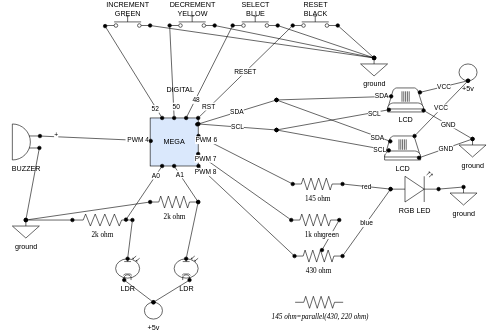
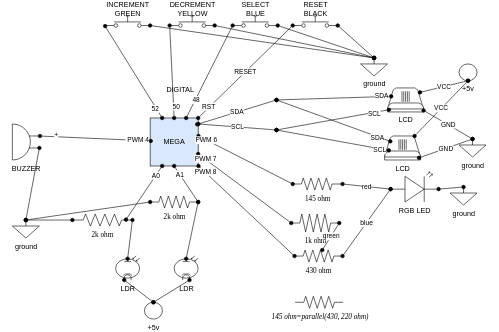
  <mxCell id="0" />
  <mxCell id="1" parent="0" />
  <mxCell id="2" value="MEGA" style="whiteSpace=wrap;html=1;aspect=fixed;fillColor=#dae8fc;" parent="1" vertex="1"><mxGeometry x="249.5" y="190" width="80" height="80" as="geometry" /></mxCell>
  <mxCell id="3" value="" style="rounded=0;orthogonalLoop=1;jettySize=auto;html=1;startArrow=oval;startFill=1;endArrow=oval;endFill=1;exitX=0;exitY=0.8;exitDx=0;exitDy=0;entryX=0.25;entryY=0;entryDx=0;entryDy=0;" parent="1" target="2" edge="1"><mxGeometry x="0.05" y="-5" relative="1" as="geometry"><mxPoint x="174.5" y="37" as="sourcePoint" /><mxPoint x="270" y="170" as="targetPoint" /><mxPoint as="offset" /></mxGeometry></mxCell>
  <mxCell id="4" value="52" style="edgeLabel;html=1;align=center;verticalAlign=middle;resizable=0;points=[];" parent="3" vertex="1" connectable="0"><mxGeometry x="0.785" y="-2" relative="1" as="geometry"><mxPoint as="offset" /></mxGeometry></mxCell>
  <mxCell id="5" value="INCREMENT&lt;div&gt;GREEN&lt;br&gt;&lt;div&gt;&lt;br&gt;&lt;/div&gt;&lt;div&gt;&lt;br&gt;&lt;/div&gt;&lt;div&gt;&lt;br&gt;&lt;/div&gt;&lt;/div&gt;" style="html=1;shape=mxgraph.electrical.electro-mechanical.pushbutton;aspect=fixed;elSwitchState=off;" parent="1" vertex="1"><mxGeometry x="174.5" y="20" width="75" height="20" as="geometry" /></mxCell>
  <mxCell id="6" value="DECREMENT&lt;div&gt;YELLOW&lt;br&gt;&lt;div&gt;&lt;br&gt;&lt;/div&gt;&lt;div&gt;&lt;br&gt;&lt;/div&gt;&lt;div&gt;&lt;br&gt;&lt;/div&gt;&lt;/div&gt;" style="html=1;shape=mxgraph.electrical.electro-mechanical.pushbutton;aspect=fixed;elSwitchState=off;" parent="1" vertex="1"><mxGeometry x="282" y="20" width="75" height="20" as="geometry" /></mxCell>
  <mxCell id="7" value="SELECT&lt;div&gt;BLUE&lt;/div&gt;&lt;div&gt;&lt;br&gt;&lt;/div&gt;&lt;div&gt;&lt;br&gt;&lt;/div&gt;&lt;div&gt;&lt;br&gt;&lt;/div&gt;" style="html=1;shape=mxgraph.electrical.electro-mechanical.pushbutton;aspect=fixed;elSwitchState=off;" parent="1" vertex="1"><mxGeometry x="387" y="20" width="75" height="20" as="geometry" /></mxCell>
  <mxCell id="8" value="RESET&lt;div&gt;BLACK&lt;/div&gt;&lt;div&gt;&lt;br&gt;&lt;/div&gt;&lt;div&gt;&lt;br&gt;&lt;/div&gt;&lt;div&gt;&lt;br&gt;&lt;/div&gt;" style="html=1;shape=mxgraph.electrical.electro-mechanical.pushbutton;aspect=fixed;elSwitchState=off;" parent="1" vertex="1"><mxGeometry x="487" y="20" width="75" height="20" as="geometry" /></mxCell>
  <mxCell id="9" value="LCD" style="verticalLabelPosition=bottom;html=1;verticalAlign=top;align=center;shape=mxgraph.floorplan.crt_tv;" parent="1" vertex="1"><mxGeometry x="640" y="220" width="60" height="40" as="geometry" /></mxCell>
  <mxCell id="10" value="LCD" style="verticalLabelPosition=bottom;html=1;verticalAlign=top;align=center;shape=mxgraph.floorplan.crt_tv;" parent="1" vertex="1"><mxGeometry x="645" y="140" width="60" height="40" as="geometry" /></mxCell>
  <mxCell id="11" style="rounded=0;orthogonalLoop=1;jettySize=auto;html=1;exitX=1;exitY=0.8;exitDx=0;exitDy=0;entryX=0.5;entryY=0;entryDx=0;entryDy=0;entryPerimeter=0;startArrow=oval;startFill=1;endArrow=oval;endFill=1;" parent="1" source="5" target="12" edge="1"><mxGeometry relative="1" as="geometry" /></mxCell>
  <mxCell id="12" value="ground" style="pointerEvents=1;verticalLabelPosition=bottom;shadow=0;dashed=0;align=center;html=1;verticalAlign=top;shape=mxgraph.electrical.signal_sources.signal_ground;" parent="1" vertex="1"><mxGeometry x="600" y="90" width="45" height="30" as="geometry" /></mxCell>
  <mxCell id="13" style="rounded=0;orthogonalLoop=1;jettySize=auto;html=1;exitX=1;exitY=0.8;exitDx=0;exitDy=0;entryX=0.5;entryY=0;entryDx=0;entryDy=0;entryPerimeter=0;startArrow=oval;startFill=1;endArrow=oval;endFill=1;" parent="1" source="6" target="12" edge="1"><mxGeometry relative="1" as="geometry" /></mxCell>
  <mxCell id="14" style="rounded=0;orthogonalLoop=1;jettySize=auto;html=1;entryX=0.5;entryY=0;entryDx=0;entryDy=0;entryPerimeter=0;exitX=1;exitY=0.8;exitDx=0;exitDy=0;startArrow=oval;startFill=1;endArrow=oval;endFill=1;" parent="1" source="7" target="12" edge="1"><mxGeometry relative="1" as="geometry"><mxPoint x="410" y="50" as="sourcePoint" /></mxGeometry></mxCell>
  <mxCell id="15" style="rounded=0;orthogonalLoop=1;jettySize=auto;html=1;entryX=0.5;entryY=0;entryDx=0;entryDy=0;entryPerimeter=0;exitX=1;exitY=0.8;exitDx=0;exitDy=0;endArrow=oval;endFill=1;startArrow=oval;startFill=1;" parent="1" source="8" target="12" edge="1"><mxGeometry relative="1" as="geometry"><mxPoint x="503" y="40" as="sourcePoint" /></mxGeometry></mxCell>
  <mxCell id="16" value="" style="rounded=0;orthogonalLoop=1;jettySize=auto;html=1;startArrow=oval;startFill=1;endArrow=oval;endFill=1;exitX=0;exitY=0.8;exitDx=0;exitDy=0;entryX=0.5;entryY=0;entryDx=0;entryDy=0;" parent="1" source="6" target="2" edge="1"><mxGeometry relative="1" as="geometry"><mxPoint x="185" y="46" as="sourcePoint" /><mxPoint x="120" y="180" as="targetPoint" /></mxGeometry></mxCell>
  <mxCell id="17" value="50" style="edgeLabel;html=1;align=center;verticalAlign=middle;resizable=0;points=[];" parent="16" vertex="1" connectable="0"><mxGeometry x="0.751" y="4" relative="1" as="geometry"><mxPoint as="offset" /></mxGeometry></mxCell>
  <mxCell id="18" value="" style="rounded=0;orthogonalLoop=1;jettySize=auto;html=1;startArrow=oval;startFill=1;endArrow=oval;endFill=1;exitX=0;exitY=0.8;exitDx=0;exitDy=0;entryX=0.75;entryY=0;entryDx=0;entryDy=0;" parent="1" source="7" target="2" edge="1"><mxGeometry relative="1" as="geometry"><mxPoint x="292" y="46" as="sourcePoint" /><mxPoint x="140" y="190" as="targetPoint" /><Array as="points" /></mxGeometry></mxCell>
  <mxCell id="19" value="48" style="edgeLabel;html=1;align=center;verticalAlign=middle;resizable=0;points=[];" parent="18" vertex="1" connectable="0"><mxGeometry x="0.6" y="1" relative="1" as="geometry"><mxPoint as="offset" /></mxGeometry></mxCell>
  <mxCell id="20" value="RESET" style="rounded=0;orthogonalLoop=1;jettySize=auto;html=1;startArrow=oval;startFill=1;endArrow=oval;endFill=1;exitX=0;exitY=0.8;exitDx=0;exitDy=0;entryX=1;entryY=0;entryDx=0;entryDy=0;" parent="1" source="8" target="2" edge="1"><mxGeometry relative="1" as="geometry"><mxPoint x="397" y="46" as="sourcePoint" /><mxPoint x="140" y="200" as="targetPoint" /></mxGeometry></mxCell>
  <mxCell id="21" value="RST" style="edgeLabel;html=1;align=center;verticalAlign=middle;resizable=0;points=[];" vertex="1" connectable="0" parent="20"><mxGeometry x="0.757" y="-2" relative="1" as="geometry"><mxPoint as="offset" /></mxGeometry></mxCell>
  <mxCell id="22" value="BUZZER" style="pointerEvents=1;verticalLabelPosition=bottom;shadow=0;dashed=0;align=center;html=1;verticalAlign=top;shape=mxgraph.electrical.electro-mechanical.buzzer;" parent="1" vertex="1"><mxGeometry x="20" y="200" width="45" height="60" as="geometry" /></mxCell>
  <mxCell id="23" value="ground" style="pointerEvents=1;verticalLabelPosition=bottom;shadow=0;dashed=0;align=center;html=1;verticalAlign=top;shape=mxgraph.electrical.signal_sources.signal_ground;" parent="1" vertex="1"><mxGeometry x="20" y="360" width="45" height="30" as="geometry" /></mxCell>
  <mxCell id="24" value="" style="rounded=0;orthogonalLoop=1;jettySize=auto;html=1;entryX=0.5;entryY=0;entryDx=0;entryDy=0;startArrow=oval;startFill=1;endArrow=oval;endFill=1;exitX=1;exitY=0.665;exitDx=0;exitDy=0;exitPerimeter=0;entryPerimeter=0;" parent="1" source="22" target="23" edge="1"><mxGeometry x="-0.007" relative="1" as="geometry"><mxPoint x="184.5" y="47" as="sourcePoint" /><mxPoint x="180" y="191" as="targetPoint" /><mxPoint as="offset" /></mxGeometry></mxCell>
  <mxCell id="25" value="" style="rounded=0;orthogonalLoop=1;jettySize=auto;html=1;startArrow=oval;startFill=1;endArrow=oval;endFill=1;exitX=1;exitY=0.335;exitDx=0;exitDy=0;exitPerimeter=0;" parent="1" edge="1"><mxGeometry x="-0.007" relative="1" as="geometry"><mxPoint x="66" y="220.1" as="sourcePoint" /><mxPoint x="250.5" y="228.236" as="targetPoint" /><mxPoint as="offset" /></mxGeometry></mxCell>
  <mxCell id="26" value="+" style="edgeLabel;html=1;align=center;verticalAlign=middle;resizable=0;points=[];" parent="25" vertex="1" connectable="0"><mxGeometry x="-0.715" y="4" relative="1" as="geometry"><mxPoint as="offset" /></mxGeometry></mxCell>
  <mxCell id="27" value="&amp;nbsp;PWM 4" style="edgeLabel;html=1;align=center;verticalAlign=middle;resizable=0;points=[];" parent="25" vertex="1" connectable="0"><mxGeometry x="0.779" y="1" relative="1" as="geometry"><mxPoint x="-2" as="offset" /></mxGeometry></mxCell>
  <mxCell id="28" value="LDR" style="verticalLabelPosition=bottom;shadow=0;dashed=0;align=center;html=1;verticalAlign=top;shape=mxgraph.electrical.thermionic_devices.photocell;" parent="1" vertex="1"><mxGeometry x="192" y="420" width="40" height="40" as="geometry" /></mxCell>
  <mxCell id="29" value="LDR" style="verticalLabelPosition=bottom;shadow=0;dashed=0;align=center;html=1;verticalAlign=top;shape=mxgraph.electrical.thermionic_devices.photocell;" parent="1" vertex="1"><mxGeometry x="289.5" y="420" width="40" height="40" as="geometry" /></mxCell>
  <mxCell id="30" value="+5v" style="verticalLabelPosition=bottom;shadow=0;dashed=0;align=center;html=1;verticalAlign=top;strokeWidth=1;shape=ellipse;perimeter=ellipsePerimeter;" parent="1" vertex="1"><mxGeometry x="240" y="497" width="30" height="28" as="geometry" /></mxCell>
  <mxCell id="31" value="" style="rounded=0;orthogonalLoop=1;jettySize=auto;html=1;entryX=0.5;entryY=0;entryDx=0;entryDy=0;startArrow=oval;startFill=1;endArrow=oval;endFill=1;exitX=0.64;exitY=1;exitDx=0;exitDy=0;exitPerimeter=0;" parent="1" source="29" target="30" edge="1"><mxGeometry x="-0.007" relative="1" as="geometry"><mxPoint x="104.5" y="332" as="sourcePoint" /><mxPoint x="102.5" y="372" as="targetPoint" /><mxPoint as="offset" /></mxGeometry></mxCell>
  <mxCell id="32" value="" style="rounded=0;orthogonalLoop=1;jettySize=auto;html=1;entryX=0.5;entryY=0;entryDx=0;entryDy=0;startArrow=oval;startFill=1;endArrow=oval;endFill=1;exitX=0.36;exitY=1;exitDx=0;exitDy=0;exitPerimeter=0;" parent="1" source="28" target="30" edge="1"><mxGeometry x="-0.007" relative="1" as="geometry"><mxPoint x="299.5" y="422" as="sourcePoint" /><mxPoint x="324.5" y="472" as="targetPoint" /><mxPoint as="offset" /></mxGeometry></mxCell>
  <mxCell id="33" value="2k ohm" style="verticalLabelPosition=bottom;shadow=0;dashed=0;align=center;html=1;verticalAlign=top;strokeWidth=1;shape=mxgraph.electrical.resistors.resistor_2;rounded=1;comic=0;labelBackgroundColor=none;fontFamily=Verdana;fontSize=12;" parent="1" vertex="1"><mxGeometry x="249.5" y="320" width="80" height="20" as="geometry" /></mxCell>
  <mxCell id="34" value="" style="rounded=0;orthogonalLoop=1;jettySize=auto;html=1;entryX=0;entryY=0.5;entryDx=0;entryDy=0;startArrow=oval;startFill=1;endArrow=oval;endFill=1;exitX=0.5;exitY=0;exitDx=0;exitDy=0;exitPerimeter=0;entryPerimeter=0;jumpStyle=none;" parent="1" source="23" target="33" edge="1"><mxGeometry x="-0.007" relative="1" as="geometry"><mxPoint x="300" y="422" as="sourcePoint" /><mxPoint x="325" y="472" as="targetPoint" /><mxPoint as="offset" /></mxGeometry></mxCell>
  <mxCell id="35" value="red" style="rounded=0;orthogonalLoop=1;jettySize=auto;html=1;entryX=0;entryY=0.57;entryDx=0;entryDy=0;startArrow=oval;startFill=1;endArrow=oval;endFill=1;entryPerimeter=0;" parent="1" target="46" edge="1"><mxGeometry x="-0.007" relative="1" as="geometry"><mxPoint x="570" y="300" as="sourcePoint" /><mxPoint x="662.5" y="430" as="targetPoint" /><mxPoint as="offset" /></mxGeometry></mxCell>
  <mxCell id="36" value="" style="rounded=0;orthogonalLoop=1;jettySize=auto;html=1;entryX=0;entryY=0.5;entryDx=0;entryDy=0;startArrow=oval;startFill=1;endArrow=oval;endFill=1;entryPerimeter=0;" parent="1" target="49" edge="1"><mxGeometry x="-0.007" relative="1" as="geometry"><mxPoint x="330" y="220" as="sourcePoint" /><mxPoint x="441" y="315" as="targetPoint" /><mxPoint as="offset" /></mxGeometry></mxCell>
  <mxCell id="37" value="PWM 6" style="edgeLabel;html=1;align=center;verticalAlign=middle;resizable=0;points=[];" parent="36" vertex="1" connectable="0"><mxGeometry x="-0.798" y="2" relative="1" as="geometry"><mxPoint x="-4" as="offset" /></mxGeometry></mxCell>
  <mxCell id="38" value="" style="rounded=0;orthogonalLoop=1;jettySize=auto;html=1;startArrow=oval;startFill=1;endArrow=oval;endFill=1;entryX=0.893;entryY=0.467;entryDx=0;entryDy=0;entryPerimeter=0;exitX=0.25;exitY=1;exitDx=0;exitDy=0;" parent="1" source="2" target="45" edge="1"><mxGeometry x="-0.001" relative="1" as="geometry"><mxPoint x="250" y="260" as="sourcePoint" /><mxPoint x="210" y="310" as="targetPoint" /><mxPoint as="offset" /></mxGeometry></mxCell>
  <mxCell id="39" value="A0" style="edgeLabel;html=1;align=center;verticalAlign=middle;resizable=0;points=[];" parent="38" vertex="1" connectable="0"><mxGeometry x="-0.649" relative="1" as="geometry"><mxPoint as="offset" /></mxGeometry></mxCell>
  <mxCell id="40" value="" style="rounded=0;orthogonalLoop=1;jettySize=auto;html=1;entryX=1;entryY=0.5;entryDx=0;entryDy=0;startArrow=oval;startFill=1;endArrow=oval;endFill=1;exitX=0.5;exitY=1;exitDx=0;exitDy=0;entryPerimeter=0;" parent="1" source="2" target="33" edge="1"><mxGeometry x="-0.002" relative="1" as="geometry"><mxPoint x="110" y="436" as="sourcePoint" /><mxPoint x="135" y="486" as="targetPoint" /><Array as="points" /><mxPoint as="offset" /></mxGeometry></mxCell>
  <mxCell id="41" value="A1" style="edgeLabel;html=1;align=center;verticalAlign=middle;resizable=0;points=[];" parent="40" vertex="1" connectable="0"><mxGeometry x="-0.518" y="1" relative="1" as="geometry"><mxPoint x="-1" as="offset" /></mxGeometry></mxCell>
  <mxCell id="42" value="" style="rounded=0;orthogonalLoop=1;jettySize=auto;html=1;entryX=0.5;entryY=0.11;entryDx=0;entryDy=0;startArrow=oval;startFill=1;endArrow=oval;endFill=1;exitX=1;exitY=0.5;exitDx=0;exitDy=0;exitPerimeter=0;entryPerimeter=0;" parent="1" source="33" target="29" edge="1"><mxGeometry x="-0.007" relative="1" as="geometry"><mxPoint x="120" y="446" as="sourcePoint" /><mxPoint x="145" y="496" as="targetPoint" /><mxPoint as="offset" /></mxGeometry></mxCell>
  <mxCell id="43" value="" style="rounded=0;orthogonalLoop=1;jettySize=auto;html=1;entryX=0.5;entryY=0.11;entryDx=0;entryDy=0;startArrow=oval;startFill=1;endArrow=oval;endFill=1;entryPerimeter=0;exitX=1;exitY=0.5;exitDx=0;exitDy=0;exitPerimeter=0;" parent="1" source="45" target="28" edge="1"><mxGeometry x="-0.007" relative="1" as="geometry"><mxPoint x="140" y="450" as="sourcePoint" /><mxPoint x="165" y="500" as="targetPoint" /><mxPoint as="offset" /></mxGeometry></mxCell>
  <mxCell id="44" value="" style="rounded=0;orthogonalLoop=1;jettySize=auto;html=1;startArrow=oval;startFill=1;endArrow=oval;endFill=1;exitX=0.5;exitY=0;exitDx=0;exitDy=0;exitPerimeter=0;entryX=0;entryY=0.5;entryDx=0;entryDy=0;entryPerimeter=0;" parent="1" source="23" target="45" edge="1"><mxGeometry x="-0.007" relative="1" as="geometry"><mxPoint x="130" y="456" as="sourcePoint" /><mxPoint x="155" y="506" as="targetPoint" /><mxPoint as="offset" /></mxGeometry></mxCell>
  <mxCell id="45" value="2k ohm" style="verticalLabelPosition=bottom;shadow=0;dashed=0;align=center;html=1;verticalAlign=top;strokeWidth=1;shape=mxgraph.electrical.resistors.resistor_2;rounded=1;comic=0;labelBackgroundColor=none;fontFamily=Verdana;fontSize=12;" parent="1" vertex="1"><mxGeometry x="120" y="350" width="100" height="20" as="geometry" /></mxCell>
  <mxCell id="46" value="RGB LED" style="verticalLabelPosition=bottom;shadow=0;dashed=0;align=center;html=1;verticalAlign=top;shape=mxgraph.electrical.opto_electronics.led_2;pointerEvents=1;" parent="1" vertex="1"><mxGeometry x="650" y="280" width="80" height="50" as="geometry" /></mxCell>
  <mxCell id="47" value="ground" style="pointerEvents=1;verticalLabelPosition=bottom;shadow=0;dashed=0;align=center;html=1;verticalAlign=top;shape=mxgraph.electrical.signal_sources.signal_ground;" parent="1" vertex="1"><mxGeometry x="749" y="305" width="45" height="30" as="geometry" /></mxCell>
  <mxCell id="48" value="" style="rounded=0;orthogonalLoop=1;jettySize=auto;html=1;entryX=0.5;entryY=0;entryDx=0;entryDy=0;startArrow=oval;startFill=1;endArrow=oval;endFill=1;exitX=1;exitY=0.57;exitDx=0;exitDy=0;exitPerimeter=0;entryPerimeter=0;" parent="1" source="46" target="47" edge="1"><mxGeometry x="-0.007" relative="1" as="geometry"><mxPoint x="299" y="361" as="sourcePoint" /><mxPoint x="324" y="411" as="targetPoint" /><mxPoint as="offset" /></mxGeometry></mxCell>
  <mxCell id="49" value="&amp;nbsp;145 ohm" style="verticalLabelPosition=bottom;shadow=0;dashed=0;align=center;html=1;verticalAlign=top;strokeWidth=1;shape=mxgraph.electrical.resistors.resistor_2;rounded=1;comic=0;labelBackgroundColor=none;fontFamily=Verdana;fontSize=12;" parent="1" vertex="1"><mxGeometry x="487" y="290" width="80" height="20" as="geometry" /></mxCell>
- <mxCell id="50" value="1k ohm" style="verticalLabelPosition=bottom;shadow=0;dashed=0;align=center;html=1;verticalAlign=top;strokeWidth=1;shape=mxgraph.electrical.resistors.resistor_2;rounded=1;comic=0;labelBackgroundColor=none;fontFamily=Verdana;fontSize=12;" parent="1" vertex="1"><mxGeometry x="484.5" y="350" width="80" height="20" as="geometry" /></mxCell>
+ <mxCell id="50" value="1k ohm" style="verticalLabelPosition=bottom;shadow=0;dashed=0;align=center;html=1;verticalAlign=top;strokeWidth=1;shape=mxgraph.electrical.resistors.resistor_2;rounded=1;comic=0;labelBackgroundColor=none;fontFamily=Verdana;fontSize=12;" parent="1" vertex="1"><mxGeometry x="484.5" y="350" width="80" height="30" as="geometry" /></mxCell>
  <mxCell id="51" value="430 ohm" style="verticalLabelPosition=bottom;shadow=0;dashed=0;align=center;html=1;verticalAlign=top;strokeWidth=1;shape=mxgraph.electrical.resistors.resistor_2;rounded=1;comic=0;labelBackgroundColor=none;fontFamily=Verdana;fontSize=12;" parent="1" vertex="1"><mxGeometry x="490" y="410" width="80" height="20" as="geometry" /></mxCell>
  <mxCell id="52" value="" style="rounded=0;orthogonalLoop=1;jettySize=auto;html=1;entryX=0;entryY=0.5;entryDx=0;entryDy=0;startArrow=oval;startFill=1;endArrow=oval;endFill=1;entryPerimeter=0;exitX=1;exitY=0.75;exitDx=0;exitDy=0;" parent="1" source="2" target="50" edge="1"><mxGeometry x="-0.007" relative="1" as="geometry"><mxPoint x="330" y="230" as="sourcePoint" /><mxPoint x="497" y="310" as="targetPoint" /><mxPoint as="offset" /></mxGeometry></mxCell>
  <mxCell id="53" value="PWM 7" style="edgeLabel;html=1;align=center;verticalAlign=middle;resizable=0;points=[];" parent="52" vertex="1" connectable="0"><mxGeometry x="-0.842" relative="1" as="geometry"><mxPoint y="-1" as="offset" /></mxGeometry></mxCell>
  <mxCell id="54" value="" style="rounded=0;orthogonalLoop=1;jettySize=auto;html=1;entryX=0;entryY=0.5;entryDx=0;entryDy=0;startArrow=oval;startFill=1;endArrow=oval;endFill=1;entryPerimeter=0;" parent="1" target="51" edge="1"><mxGeometry x="-0.007" relative="1" as="geometry"><mxPoint x="330" y="270" as="sourcePoint" /><mxPoint x="495" y="370" as="targetPoint" /><mxPoint as="offset" /></mxGeometry></mxCell>
  <mxCell id="55" value="PWM 8" style="edgeLabel;html=1;align=center;verticalAlign=middle;resizable=0;points=[];" parent="54" vertex="1" connectable="0"><mxGeometry x="-0.853" relative="1" as="geometry"><mxPoint y="-1" as="offset" /></mxGeometry></mxCell>
  <mxCell id="56" value="green" style="rounded=0;orthogonalLoop=1;jettySize=auto;html=1;startArrow=oval;startFill=1;endArrow=oval;endFill=1;exitX=1;exitY=0.5;exitDx=0;exitDy=0;exitPerimeter=0;" parent="1" source="50" target="51" edge="1"><mxGeometry x="-0.007" relative="1" as="geometry"><mxPoint x="647.5" y="390" as="sourcePoint" /><mxPoint x="672.5" y="440" as="targetPoint" /><mxPoint as="offset" /></mxGeometry></mxCell>
  <mxCell id="57" value="blue" style="rounded=0;orthogonalLoop=1;jettySize=auto;html=1;entryX=0;entryY=0.57;entryDx=0;entryDy=0;startArrow=oval;startFill=1;endArrow=oval;endFill=1;exitX=1;exitY=0.5;exitDx=0;exitDy=0;exitPerimeter=0;entryPerimeter=0;" parent="1" source="51" target="46" edge="1"><mxGeometry x="-0.007" relative="1" as="geometry"><mxPoint x="657.5" y="400" as="sourcePoint" /><mxPoint x="682.5" y="450" as="targetPoint" /><mxPoint as="offset" /></mxGeometry></mxCell>
  <mxCell id="58" value="SDA" style="rounded=0;orthogonalLoop=1;jettySize=auto;html=1;startArrow=oval;startFill=1;endArrow=oval;endFill=1;exitX=0.981;exitY=0.133;exitDx=0;exitDy=0;exitPerimeter=0;" parent="1" source="2" edge="1"><mxGeometry x="-0.007" relative="1" as="geometry"><mxPoint x="338" y="248" as="sourcePoint" /><mxPoint x="460" y="160" as="targetPoint" /><mxPoint as="offset" /></mxGeometry></mxCell>
  <mxCell id="59" value="SCL" style="rounded=0;orthogonalLoop=1;jettySize=auto;html=1;startArrow=oval;startFill=1;endArrow=oval;endFill=1;" parent="1" edge="1"><mxGeometry x="-0.007" relative="1" as="geometry"><mxPoint x="330" y="200" as="sourcePoint" /><mxPoint x="460" y="210" as="targetPoint" /><mxPoint as="offset" /></mxGeometry></mxCell>
  <mxCell id="60" value="ground" style="pointerEvents=1;verticalLabelPosition=bottom;shadow=0;dashed=0;align=center;html=1;verticalAlign=top;shape=mxgraph.electrical.signal_sources.signal_ground;" parent="1" vertex="1"><mxGeometry x="764" y="225" width="45" height="30" as="geometry" /></mxCell>
  <mxCell id="61" value="+5v" style="verticalLabelPosition=bottom;shadow=0;dashed=0;align=center;html=1;verticalAlign=top;strokeWidth=1;shape=ellipse;perimeter=ellipsePerimeter;" parent="1" vertex="1"><mxGeometry x="764" y="100" width="30" height="28" as="geometry" /></mxCell>
  <mxCell id="62" value="GND" style="rounded=0;orthogonalLoop=1;jettySize=auto;html=1;startArrow=oval;startFill=1;endArrow=oval;endFill=1;entryX=0.5;entryY=0;entryDx=0;entryDy=0;entryPerimeter=0;exitX=0.956;exitY=0.909;exitDx=0;exitDy=0;exitPerimeter=0;" parent="1" source="9" target="60" edge="1"><mxGeometry x="-0.007" relative="1" as="geometry"><mxPoint x="710" y="250" as="sourcePoint" /><mxPoint x="470" y="220" as="targetPoint" /><mxPoint as="offset" /></mxGeometry></mxCell>
  <mxCell id="63" value="GND" style="rounded=0;orthogonalLoop=1;jettySize=auto;html=1;startArrow=oval;startFill=1;endArrow=oval;endFill=1;entryX=0.5;entryY=0;entryDx=0;entryDy=0;entryPerimeter=0;" parent="1" source="10" target="60" edge="1"><mxGeometry x="-0.007" relative="1" as="geometry"><mxPoint x="702" y="250" as="sourcePoint" /><mxPoint x="740" y="220" as="targetPoint" /><mxPoint as="offset" /></mxGeometry></mxCell>
  <mxCell id="64" value="VCC" style="rounded=0;orthogonalLoop=1;jettySize=auto;html=1;startArrow=oval;startFill=1;endArrow=oval;endFill=1;entryX=0.5;entryY=1;entryDx=0;entryDy=0;exitX=0.833;exitY=0;exitDx=0;exitDy=0;exitPerimeter=0;" parent="1" source="9" target="61" edge="1"><mxGeometry x="-0.007" relative="1" as="geometry"><mxPoint x="690" y="240" as="sourcePoint" /><mxPoint x="753" y="225" as="targetPoint" /><mxPoint as="offset" /></mxGeometry></mxCell>
  <mxCell id="65" value="VCC" style="rounded=0;orthogonalLoop=1;jettySize=auto;html=1;startArrow=oval;startFill=1;endArrow=oval;endFill=1;entryX=0.5;entryY=1;entryDx=0;entryDy=0;exitX=0.899;exitY=0.184;exitDx=0;exitDy=0;exitPerimeter=0;" parent="1" source="10" target="61" edge="1"><mxGeometry x="-0.007" relative="1" as="geometry"><mxPoint x="700" y="250" as="sourcePoint" /><mxPoint x="755" y="158" as="targetPoint" /><mxPoint as="offset" /></mxGeometry></mxCell>
  <mxCell id="66" value="" style="rounded=0;orthogonalLoop=1;jettySize=auto;html=1;startArrow=oval;startFill=1;endArrow=oval;endFill=1;" parent="1" edge="1"><mxGeometry x="-0.007" relative="1" as="geometry"><mxPoint x="460" y="160" as="sourcePoint" /><mxPoint x="651" y="154" as="targetPoint" /><mxPoint as="offset" /></mxGeometry></mxCell>
  <mxCell id="67" value="SDA" style="edgeLabel;html=1;align=center;verticalAlign=middle;resizable=0;points=[];" parent="66" vertex="1" connectable="0"><mxGeometry x="0.833" y="2" relative="1" as="geometry"><mxPoint as="offset" /></mxGeometry></mxCell>
  <mxCell id="68" value="" style="rounded=0;orthogonalLoop=1;jettySize=auto;html=1;startArrow=oval;startFill=1;endArrow=oval;endFill=1;entryX=0.158;entryY=0.223;entryDx=0;entryDy=0;entryPerimeter=0;" parent="1" target="9" edge="1"><mxGeometry x="-0.007" relative="1" as="geometry"><mxPoint x="460" y="160" as="sourcePoint" /><mxPoint x="653" y="181" as="targetPoint" /><mxPoint as="offset" /></mxGeometry></mxCell>
  <mxCell id="69" value="SDA" style="edgeLabel;html=1;align=center;verticalAlign=middle;resizable=0;points=[];" parent="68" vertex="1" connectable="0"><mxGeometry x="0.775" y="-1" relative="1" as="geometry"><mxPoint as="offset" /></mxGeometry></mxCell>
  <mxCell id="70" value="" style="rounded=0;orthogonalLoop=1;jettySize=auto;html=1;startArrow=oval;startFill=1;endArrow=oval;endFill=1;" parent="1" edge="1"><mxGeometry x="-0.007" relative="1" as="geometry"><mxPoint x="460" y="210" as="sourcePoint" /><mxPoint x="647" y="244" as="targetPoint" /><mxPoint as="offset" /></mxGeometry></mxCell>
  <mxCell id="71" value="SCL" style="edgeLabel;html=1;align=center;verticalAlign=middle;resizable=0;points=[];" parent="70" vertex="1" connectable="0"><mxGeometry x="0.835" y="-1" relative="1" as="geometry"><mxPoint as="offset" /></mxGeometry></mxCell>
  <mxCell id="72" value="&lt;i&gt;&amp;nbsp;145 ohm=parallel(430, 220 ohm)&lt;/i&gt;" style="verticalLabelPosition=bottom;shadow=0;dashed=0;align=center;html=1;verticalAlign=top;strokeWidth=1;shape=mxgraph.electrical.resistors.resistor_2;rounded=1;comic=0;labelBackgroundColor=none;fontFamily=Verdana;fontSize=12;" parent="1" vertex="1"><mxGeometry x="491" y="487" width="80" height="20" as="geometry" /></mxCell>
  <mxCell id="73" value="" style="rounded=0;orthogonalLoop=1;jettySize=auto;html=1;entryX=0.036;entryY=0.909;entryDx=0;entryDy=0;startArrow=oval;startFill=1;endArrow=oval;endFill=1;entryPerimeter=0;" parent="1" target="10" edge="1"><mxGeometry x="-0.007" relative="1" as="geometry"><mxPoint x="460" y="210" as="sourcePoint" /><mxPoint x="53" y="370" as="targetPoint" /><mxPoint as="offset" /></mxGeometry></mxCell>
  <mxCell id="74" value="SCL" style="edgeLabel;html=1;align=center;verticalAlign=middle;resizable=0;points=[];" parent="73" vertex="1" connectable="0"><mxGeometry x="0.726" y="-3" relative="1" as="geometry"><mxPoint x="1" as="offset" /></mxGeometry></mxCell>
  <mxCell id="75" value="DIGITAL" style="text;html=1;align=center;verticalAlign=middle;whiteSpace=wrap;rounded=0;" vertex="1" parent="1"><mxGeometry x="269.5" y="128" width="60" height="30" as="geometry" /></mxCell>
